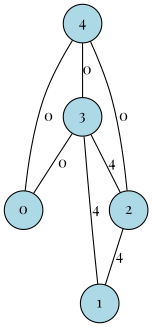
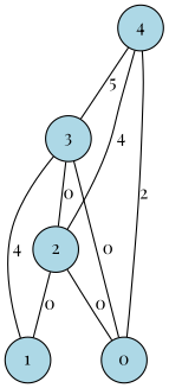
  graph {
    fontname="Playfair Display"
    node [color=black fillcolor=lightblue fontname="Playfair Display" penwidth=1 shape=circle style=filled]
    edge [fontname="Playfair Display" penwidth=1]
    n1 [label=4]
    n2 [label=3]
    n3 [label=2]
    n4 [label=0]
    n5 [label=1]
-   n1 -- n2 [label=0]
-   n1 -- n3 [label=0]
-   n1 -- n4 [label=0]
-   n2 -- n3 [label=4]
+   n1 -- n2 [label=5]
+   n1 -- n3 [label=4]
+   n1 -- n4 [label=2]
+   n2 -- n3 [label=0]
    n2 -- n4 [label=0]
    n2 -- n5 [label=4]
-   n3 -- n5 [label=4]
+   n3 -- n4 [label=0]
+   n3 -- n5 [label=0]
  }
